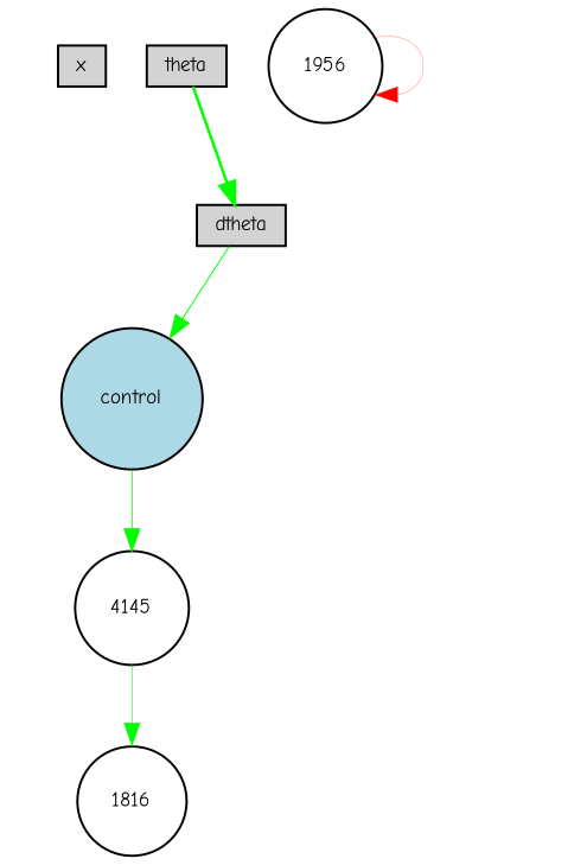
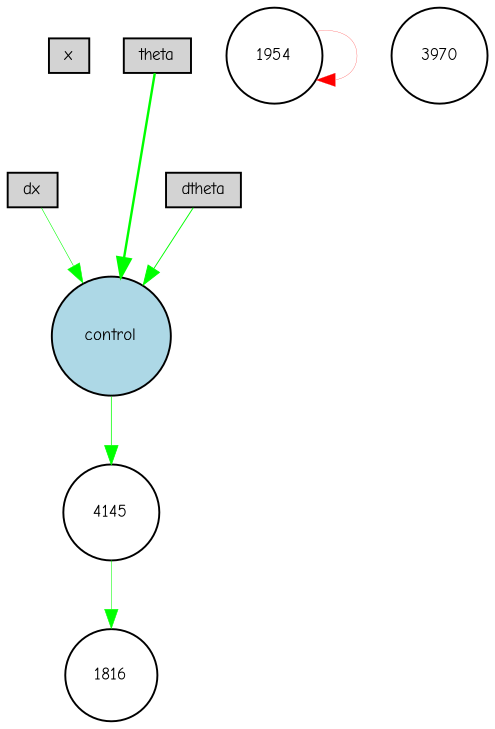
  digraph {
    fontname="Comic Neue"
    node [fillcolor=lightgray fontname="Comic Neue" fontsize=9 shape=circle style=filled]
    edge [color=green fontname="Comic Neue" style=solid]
    x [height=0.2 shape=box width=0.2]
+   dx [height=0.2 shape=box width=0.2]
    control [fillcolor=lightblue height=0.2 width=0.2]
    n4 [fillcolor=white height=0.2 label=4145 width=0.2]
    theta [height=0.2 shape=box width=0.2]
    dtheta [height=0.2 shape=box width=0.2]
-   1954 [fillcolor=white height=0.2 width=0.2 label=1956]
+   1954 [fillcolor=white height=0.2 width=0.2]
    n8 [fillcolor=white height=0.2 label=1816 width=0.2]
+   3970 [fillcolor=white height=0.2 width=0.2]
+   dx -> control [penwidth=0.2935598591237462]
    control -> n4 [penwidth=0.3920795789614946]
    n4 -> n8 [penwidth=0.2827080801380823]
-   theta -> dtheta [penwidth=1.2555611288786752]
+   theta -> control [penwidth=1.2555611288786752]
    dtheta -> control [penwidth=0.48831718306821326]
    1954 -> 1954 [color=red penwidth=0.11480853030716745]
  }
